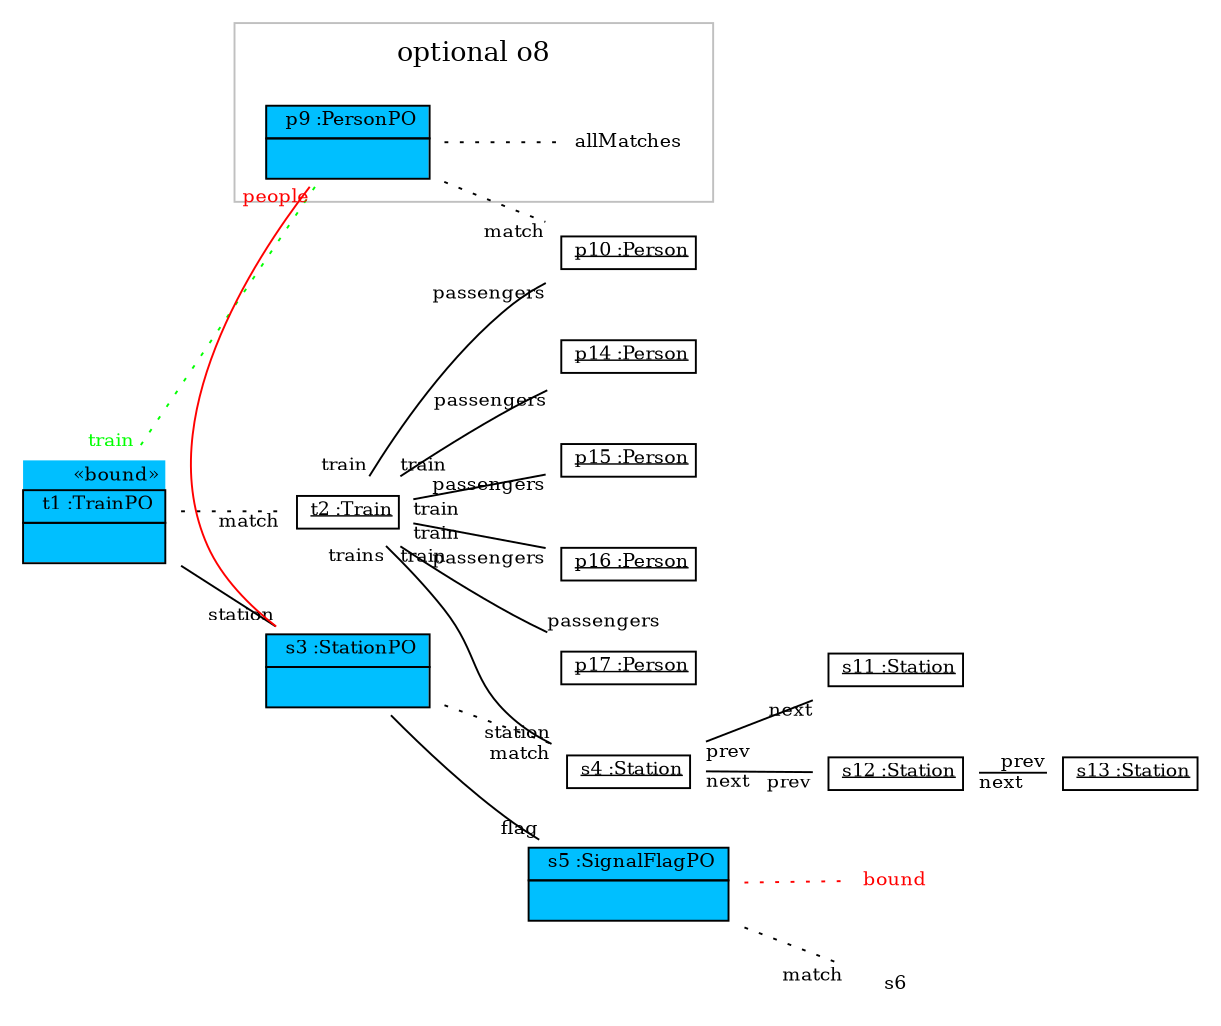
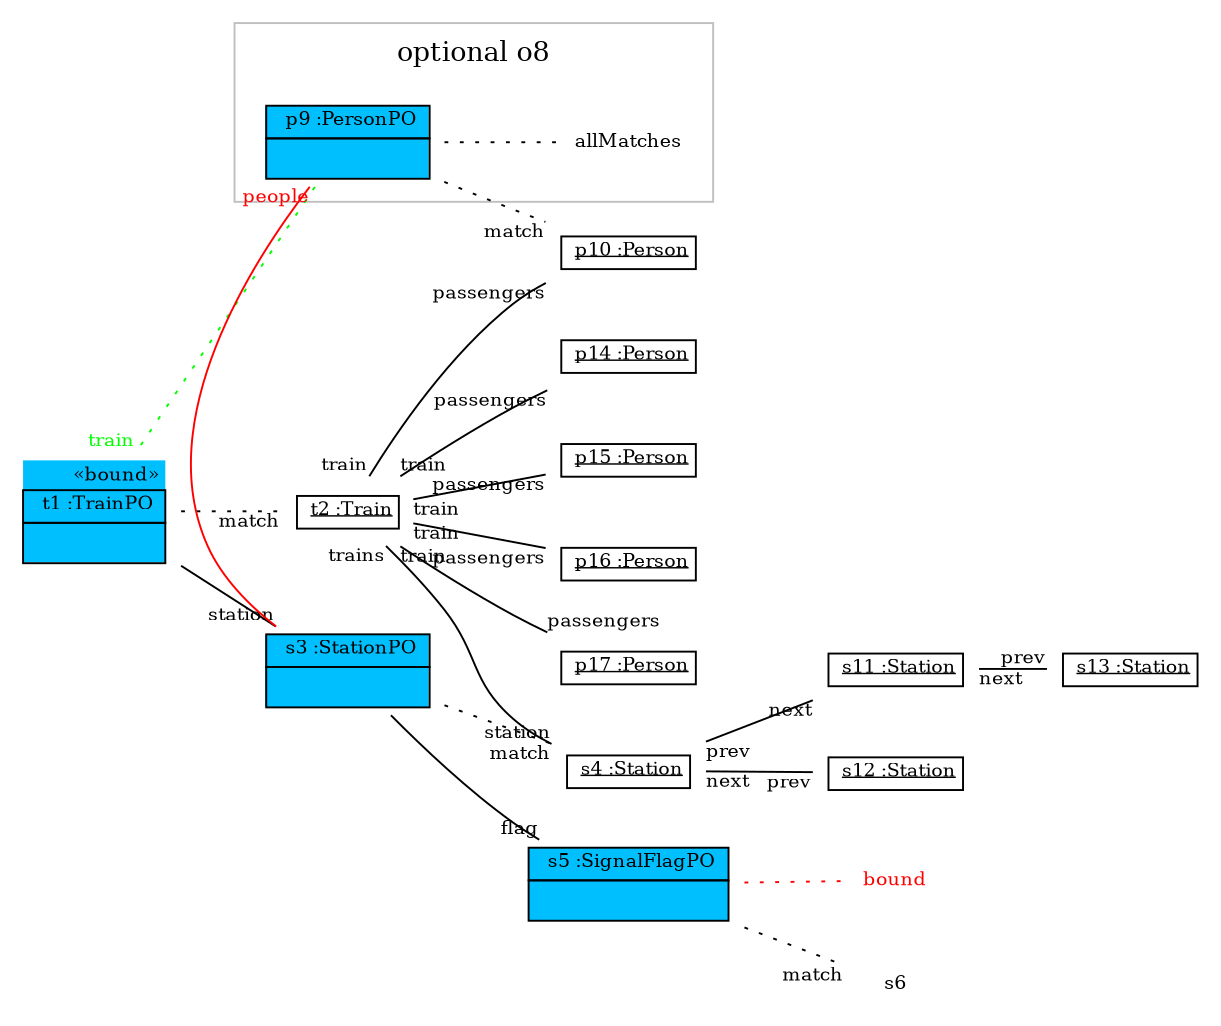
  graph {
    rankdir=LR
    node [fontsize=10 shape=none]
    edge [fontsize=10 headlabel=passengers]
    n1 [label=<<table border='0' cellborder='1' cellspacing='0' color='black' bgcolor='deepskyblue'>  <tr> <td align='center'> <font color='black'> p9 :PersonPO </font></td></tr> <tr> <td align='left'> <table border='0' cellborder='0' cellspacing='0' color='black'> <tr> <td>  </td></tr></table></td></tr></table>>]
    n2 [label=allMatches]
    n3 [label=<<table border='0' cellborder='1' cellspacing='0' color='black' bgcolor='deepskyblue'> <tr> <td border='0' align='right'><font color='black'>&#171;bound&#187;</font></td></tr> <tr> <td align='center'> <font color='black'> t1 :TrainPO </font></td></tr> <tr> <td align='left'> <table border='0' cellborder='0' cellspacing='0' color='black'> <tr> <td>  </td></tr></table></td></tr></table>>]
    n4 [label=<<table border='0' cellborder='1' cellspacing='0'> <tr> <td> <u>p10 :Person</u></td></tr></table>>]
    n5 [label=<<table border='0' cellborder='1' cellspacing='0' color='black' bgcolor='deepskyblue'>  <tr> <td align='center'> <font color='black'> s3 :StationPO </font></td></tr> <tr> <td align='left'> <table border='0' cellborder='0' cellspacing='0' color='black'> <tr> <td>  </td></tr></table></td></tr></table>>]
    n6 [label=<<table border='0' cellborder='1' cellspacing='0'> <tr> <td> <u>t2 :Train</u></td></tr></table>>]
    n7 [label=<<table border='0' cellborder='1' cellspacing='0' color='black' bgcolor='deepskyblue'>  <tr> <td align='center'> <font color='black'> s5 :SignalFlagPO </font></td></tr> <tr> <td align='left'> <table border='0' cellborder='0' cellspacing='0' color='black'> <tr> <td>  </td></tr></table></td></tr></table>>]
    n8 [label=<<table border='0' cellborder='1' cellspacing='0'> <tr> <td> <u>s4 :Station</u></td></tr></table>>]
    n9 [label=<<table border='0' cellborder='1' cellspacing='0'> <tr> <td> <u>p14 :Person</u></td></tr></table>>]
    n10 [label=<<table border='0' cellborder='1' cellspacing='0'> <tr> <td> <u>p15 :Person</u></td></tr></table>>]
    n11 [label=<<table border='0' cellborder='1' cellspacing='0'> <tr> <td> <u>p16 :Person</u></td></tr></table>>]
    n12 [label=<<table border='0' cellborder='1' cellspacing='0'> <tr> <td> <u>p17 :Person</u></td></tr></table>>]
    n13 [fontcolor=red label=bound]
    s6
    n15 [label=<<table border='0' cellborder='1' cellspacing='0'> <tr> <td> <u>s11 :Station</u></td></tr></table>>]
    n16 [label=<<table border='0' cellborder='1' cellspacing='0'> <tr> <td> <u>s12 :Station</u></td></tr></table>>]
    n17 [label=<<table border='0' cellborder='1' cellspacing='0'> <tr> <td> <u>s13 :Station</u></td></tr></table>>]
    subgraph cluster_1 {
      color=grey
      label=<<table border='0' cellborder='0'><tr><td>optional o8</td></tr></table>>
      n1
      n2
    }
    n1 -- n2 [style=dotted headlabel=""]
    n1 -- n3 [color=green fontcolor=green headlabel=train style=dotted]
    n1 -- n4 [color=black fontcolor=black headlabel=match style=dotted]
    n3 -- n5 [color=black fontcolor=black headlabel=station]
    n3 -- n6 [color=black fontcolor=black headlabel=match style=dotted]
    n5 -- n1 [color=red fontcolor=red headlabel=people]
    n5 -- n7 [color=black fontcolor=black headlabel=flag]
    n5 -- n8 [color=black fontcolor=black headlabel=match style=dotted]
    n6 -- n4 [taillabel=train]
    n6 -- n8 [headlabel=station taillabel=trains]
    n6 -- n9 [taillabel=train]
    n6 -- n10 [taillabel=train]
    n6 -- n11 [taillabel=train]
    n6 -- n12 [taillabel=train]
    n7 -- n13 [color=red fontcolor=red style=dotted headlabel=""]
    n7 -- s6 [color=black fontcolor=black headlabel=match style=dotted]
    n8 -- n15 [headlabel=next taillabel=prev]
    n8 -- n16 [headlabel=prev taillabel=next]
-   n16 -- n17 [headlabel=prev taillabel=next]
+   n15 -- n17 [headlabel=prev taillabel=next]
  }
